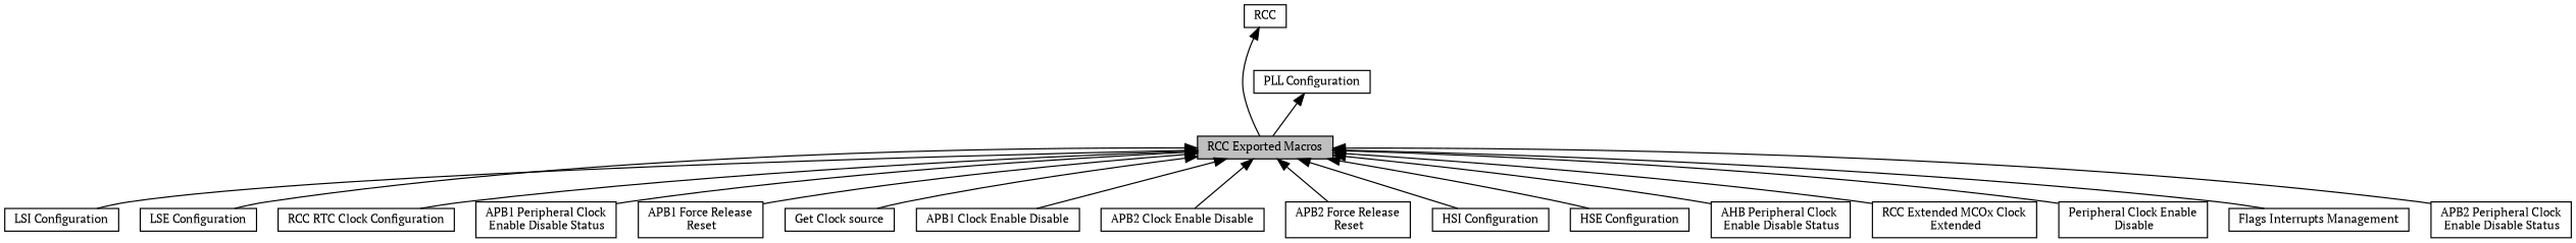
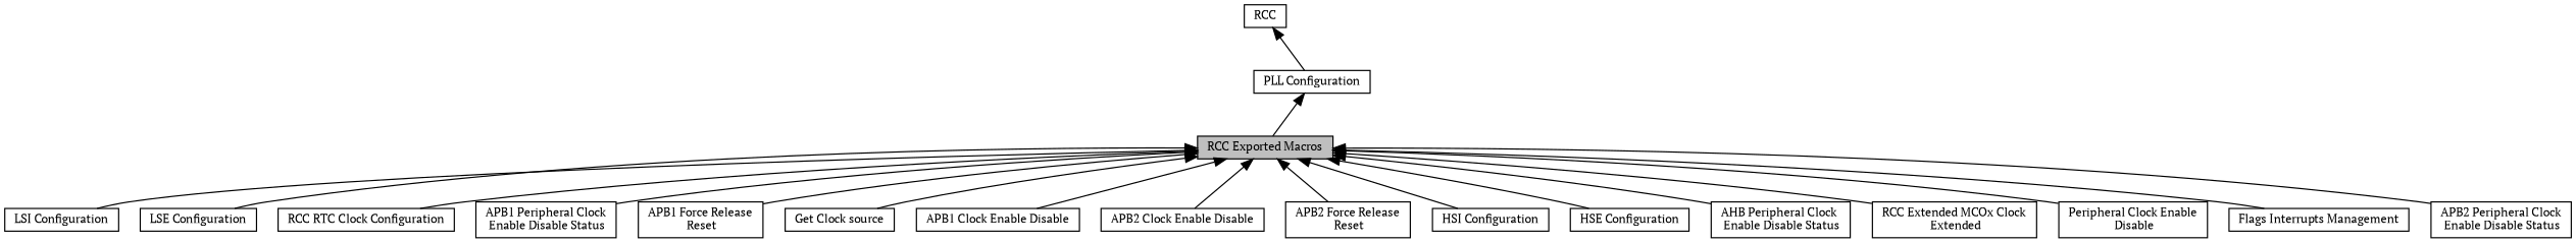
  digraph {
    fontname="PT Serif"
    rankdir=TB
    node [color=black fillcolor=white fontname="PT Serif" fontsize=10 shape=box style=filled]
    edge [dir=back fontname="PT Serif" fontsize=10 labelfontname=Helvetica labelfontsize=10 shape=plaintext style=solid]
    n1 [height=0.2 label="LSI Configuration" width=0.4]
    n2 [height=0.2 label="LSE Configuration" width=0.4]
    n3 [height=0.2 label="RCC RTC Clock Configuration" width=0.4]
    n4 [height=0.2 label="APB1 Peripheral Clock\l Enable Disable Status" width=0.4]
    n5 [fillcolor=grey75 fontcolor=black height=0.2 label="RCC Exported Macros" width=0.4]
    n6 [height=0.2 label="APB1 Force Release\l Reset" width=0.4]
    n7 [height=0.2 label="Get Clock source" width=0.4]
    n8 [height=0.2 label="APB1 Clock Enable Disable" width=0.4]
    n9 [height=0.2 label="APB2 Clock Enable Disable" width=0.4]
    n10 [height=0.2 label="APB2 Force Release\l Reset" width=0.4]
    n11 [height=0.2 label="HSI Configuration" width=0.4]
    n12 [height=0.2 label="HSE Configuration" width=0.4]
    n13 [height=0.2 label="AHB Peripheral Clock\l Enable Disable Status" width=0.4]
    n14 [height=0.2 label="RCC Extended MCOx Clock\l Extended" width=0.4]
    n15 [height=0.2 label="Peripheral Clock Enable\l Disable" width=0.4]
    n16 [height=0.2 label="Flags Interrupts Management" width=0.4]
    n17 [height=0.2 label="APB2 Peripheral Clock\l Enable Disable Status" width=0.4]
    n18 [height=0.2 label="PLL Configuration" width=0.4]
    n19 [height=0.2 label=RCC width=0.4]
    n5 -> n1
    n5 -> n2
    n5 -> n3
    n5 -> n4
    n5 -> n6
    n5 -> n7
    n5 -> n8
    n5 -> n9
    n5 -> n10
    n5 -> n11
    n5 -> n12
    n5 -> n13
    n5 -> n14
    n5 -> n15
    n5 -> n16
    n5 -> n17
    n18 -> n5
-   n19 -> n5
+   n19 -> n18
  }
